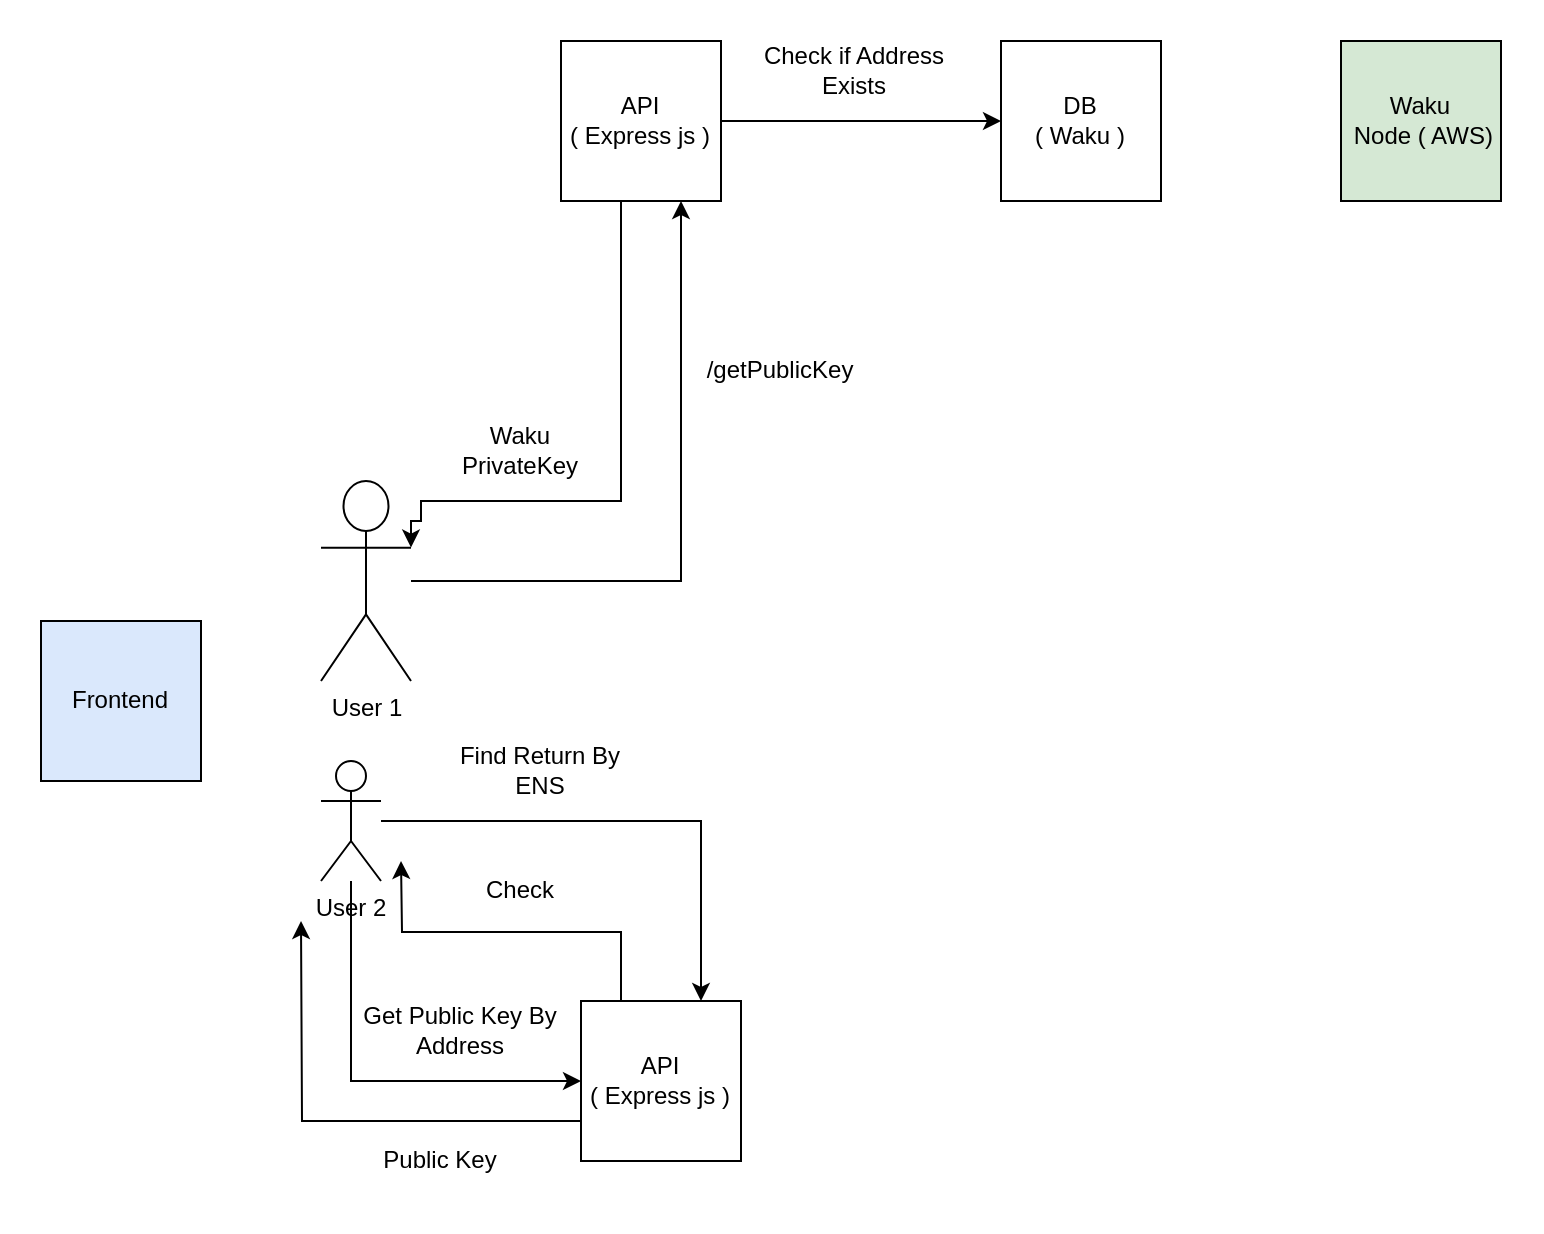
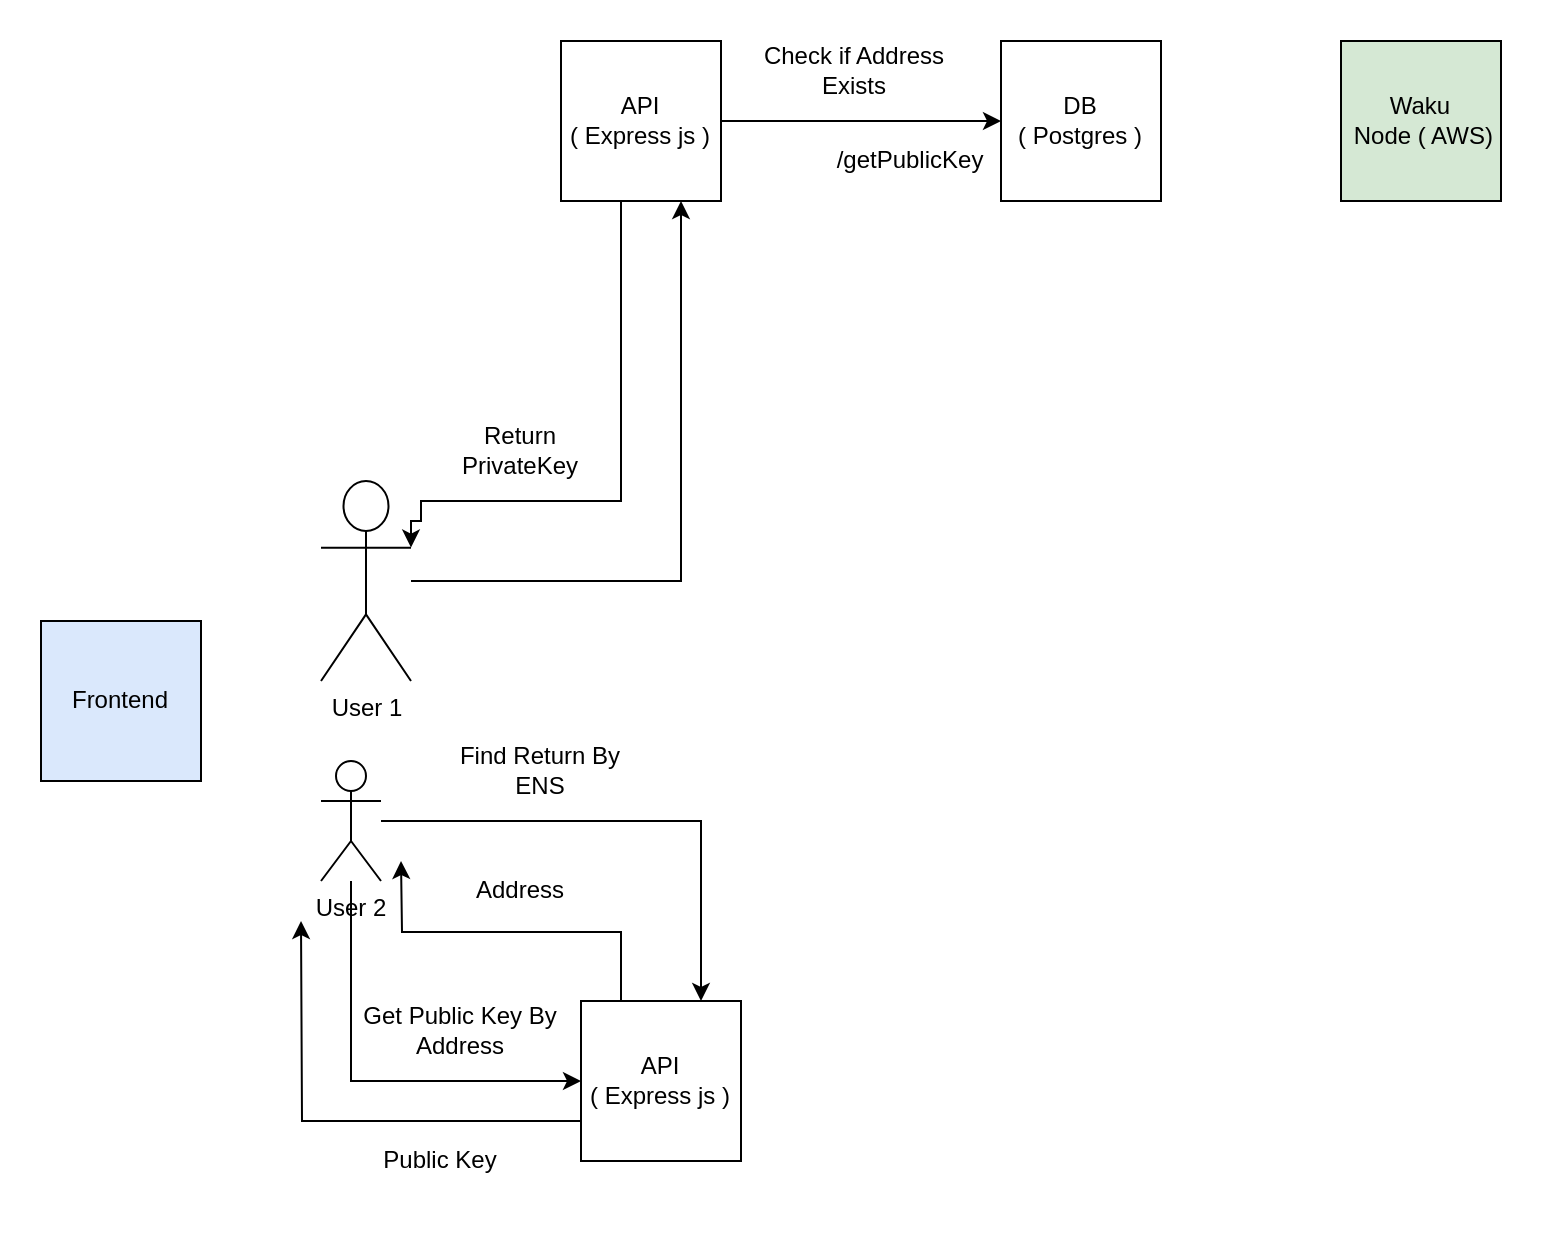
  <mxCell id="0" />
  <mxCell id="1" parent="0" />
  <mxCell id="2" style="edgeStyle=orthogonalEdgeStyle;rounded=0;orthogonalLoop=1;jettySize=auto;html=1;entryX=0.75;entryY=1;entryDx=0;entryDy=0;" edge="1" parent="1" source="3" target="10"><mxGeometry relative="1" as="geometry" /></mxCell>
  <mxCell id="3" value="User 1&lt;br&gt;" style="shape=umlActor;verticalLabelPosition=bottom;verticalAlign=top;html=1;outlineConnect=0;" parent="1" vertex="1"><mxGeometry x="160" y="240" width="45" height="100" as="geometry" /></mxCell>
  <mxCell id="4" style="edgeStyle=orthogonalEdgeStyle;rounded=0;orthogonalLoop=1;jettySize=auto;html=1;entryX=0.75;entryY=0;entryDx=0;entryDy=0;" edge="1" parent="1" source="6" target="18"><mxGeometry relative="1" as="geometry" /></mxCell>
  <mxCell id="5" style="edgeStyle=orthogonalEdgeStyle;rounded=0;orthogonalLoop=1;jettySize=auto;html=1;entryX=0;entryY=0.5;entryDx=0;entryDy=0;" edge="1" parent="1" source="6" target="18"><mxGeometry relative="1" as="geometry"><Array as="points"><mxPoint x="175" y="540" /></Array></mxGeometry></mxCell>
  <mxCell id="6" value="User 2&lt;br&gt;" style="shape=umlActor;verticalLabelPosition=bottom;verticalAlign=top;html=1;outlineConnect=0;" parent="1" vertex="1"><mxGeometry x="160" y="380" width="30" height="60" as="geometry" /></mxCell>
  <mxCell id="7" value="Waku&lt;br&gt;&amp;nbsp;Node ( AWS)" style="whiteSpace=wrap;html=1;aspect=fixed;fillColor=#d5e8d4;" parent="1" vertex="1"><mxGeometry x="670" y="20" width="80" height="80" as="geometry" /></mxCell>
  <mxCell id="8" value="Frontend" style="whiteSpace=wrap;html=1;aspect=fixed;fillColor=#dae8fc;" parent="1" vertex="1"><mxGeometry x="20" y="310" width="80" height="80" as="geometry" /></mxCell>
  <mxCell id="9" style="edgeStyle=orthogonalEdgeStyle;rounded=0;orthogonalLoop=1;jettySize=auto;html=1;entryX=0;entryY=0.5;entryDx=0;entryDy=0;" edge="1" parent="1" source="10" target="14"><mxGeometry relative="1" as="geometry" /></mxCell>
  <mxCell id="10" value="API &lt;br&gt;( Express js )" style="whiteSpace=wrap;html=1;aspect=fixed;" parent="1" vertex="1"><mxGeometry x="280" y="20" width="80" height="80" as="geometry" /></mxCell>
  <mxCell id="11" style="edgeStyle=orthogonalEdgeStyle;rounded=0;orthogonalLoop=1;jettySize=auto;html=1;exitX=0.25;exitY=1;exitDx=0;exitDy=0;entryX=1;entryY=0.333;entryDx=0;entryDy=0;entryPerimeter=0;" edge="1" parent="1" source="10" target="3"><mxGeometry relative="1" as="geometry"><Array as="points"><mxPoint x="310" y="100" /><mxPoint x="310" y="250" /><mxPoint x="210" y="250" /><mxPoint x="210" y="260" /></Array></mxGeometry></mxCell>
- <mxCell id="12" value="Waku PrivateKey" style="text;html=1;strokeColor=none;fillColor=none;align=center;verticalAlign=middle;whiteSpace=wrap;rounded=0;" vertex="1" parent="1"><mxGeometry x="230" y="210" width="60" height="30" as="geometry" /></mxCell>
- <mxCell id="13" value="/getPublicKey" style="text;html=1;strokeColor=none;fillColor=none;align=center;verticalAlign=middle;whiteSpace=wrap;rounded=0;" vertex="1" parent="1"><mxGeometry x="360" y="170" width="60" height="30" as="geometry" /></mxCell>
- <mxCell id="14" value="DB &lt;br&gt;( Waku )" style="whiteSpace=wrap;html=1;aspect=fixed;" vertex="1" parent="1"><mxGeometry x="500" y="20" width="80" height="80" as="geometry" /></mxCell>
+ <mxCell id="12" value="Return PrivateKey" style="text;html=1;strokeColor=none;fillColor=none;align=center;verticalAlign=middle;whiteSpace=wrap;rounded=0;" vertex="1" parent="1"><mxGeometry x="230" y="210" width="60" height="30" as="geometry" /></mxCell>
+ <mxCell id="13" value="/getPublicKey" style="text;html=1;strokeColor=none;fillColor=none;align=center;verticalAlign=middle;whiteSpace=wrap;rounded=0;" vertex="1" parent="1"><mxGeometry x="425" y="65" width="60" height="30" as="geometry" /></mxCell>
+ <mxCell id="14" value="DB &lt;br&gt;( Postgres )" style="whiteSpace=wrap;html=1;aspect=fixed;" vertex="1" parent="1"><mxGeometry x="500" y="20" width="80" height="80" as="geometry" /></mxCell>
  <mxCell id="15" value="Check if Address Exists" style="text;html=1;strokeColor=none;fillColor=none;align=center;verticalAlign=middle;whiteSpace=wrap;rounded=0;" vertex="1" parent="1"><mxGeometry x="374" y="20" width="106" height="30" as="geometry" /></mxCell>
  <mxCell id="16" style="edgeStyle=orthogonalEdgeStyle;rounded=0;orthogonalLoop=1;jettySize=auto;html=1;exitX=0.25;exitY=0;exitDx=0;exitDy=0;" edge="1" parent="1" source="18"><mxGeometry relative="1" as="geometry"><mxPoint x="200" y="430" as="targetPoint" /></mxGeometry></mxCell>
  <mxCell id="17" style="edgeStyle=orthogonalEdgeStyle;rounded=0;orthogonalLoop=1;jettySize=auto;html=1;exitX=0;exitY=0.75;exitDx=0;exitDy=0;" edge="1" parent="1" source="18"><mxGeometry relative="1" as="geometry"><mxPoint x="150" y="460" as="targetPoint" /></mxGeometry></mxCell>
  <mxCell id="18" value="API &lt;br&gt;( Express js )" style="whiteSpace=wrap;html=1;aspect=fixed;" vertex="1" parent="1"><mxGeometry x="290" y="500" width="80" height="80" as="geometry" /></mxCell>
  <mxCell id="19" value="Find Return By ENS" style="text;html=1;strokeColor=none;fillColor=none;align=center;verticalAlign=middle;whiteSpace=wrap;rounded=0;" vertex="1" parent="1"><mxGeometry x="220" y="370" width="100" height="30" as="geometry" /></mxCell>
- <mxCell id="20" value="Check" style="text;html=1;strokeColor=none;fillColor=none;align=center;verticalAlign=middle;whiteSpace=wrap;rounded=0;" vertex="1" parent="1"><mxGeometry x="210" y="430" width="100" height="30" as="geometry" /></mxCell>
+ <mxCell id="20" value="Address" style="text;html=1;strokeColor=none;fillColor=none;align=center;verticalAlign=middle;whiteSpace=wrap;rounded=0;" vertex="1" parent="1"><mxGeometry x="210" y="430" width="100" height="30" as="geometry" /></mxCell>
  <mxCell id="21" value="Get Public Key By Address" style="text;html=1;strokeColor=none;fillColor=none;align=center;verticalAlign=middle;whiteSpace=wrap;rounded=0;" vertex="1" parent="1"><mxGeometry x="180" y="500" width="100" height="30" as="geometry" /></mxCell>
  <mxCell id="22" value="Public Key" style="text;html=1;strokeColor=none;fillColor=none;align=center;verticalAlign=middle;whiteSpace=wrap;rounded=0;" vertex="1" parent="1"><mxGeometry x="170" y="565" width="100" height="30" as="geometry" /></mxCell>
